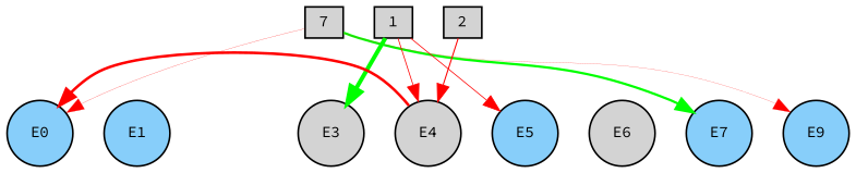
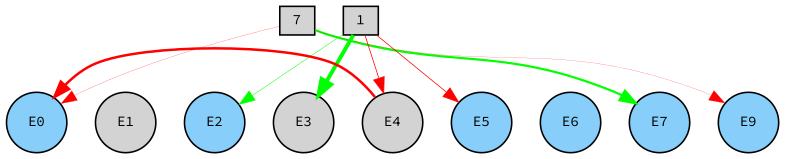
  digraph {
    fontname="Source Code Pro"
    node [fillcolor=lightskyblue fontname="Source Code Pro" fontsize=9 shape=circle style=filled]
    edge [fontname="Source Code Pro" style=invis]
    n1 [fillcolor=lightgray height=0.2 label=7 shape=box width=0.2]
    1 [fillcolor=lightgray height=0.2 shape=box width=0.2]
-   2 [fillcolor=lightgray height=0.2 shape=box width=0.2]
    E0 [height=0.2 width=0.2]
-   E1 [height=0.2 width=0.2]
+   E1 [fillcolor=lightgray height=0.2 width=0.2]
+   E2 [height=0.2 width=0.2]
    E3 [fillcolor=lightgray height=0.2 width=0.2]
    E4 [fillcolor=lightgray height=0.2 width=0.2]
    E5 [height=0.2 width=0.2]
-   E6 [fillcolor=lightgray height=0.2 width=0.2]
+   E6 [height=0.2 width=0.2]
    E7 [height=0.2 width=0.2]
    n12 [height=0.2 label=E9 width=0.2]
    subgraph sub_1 {
      rank=source
      n1
      1
-     2
    }
    subgraph sub_2 {
      rank=sink
      E0
      E1
+     E2
      E3
      E4
      E5
      E6
      E7
      n12
    }
    n1 -> 1
    n1 -> E0 [color=red penwidth=0.13013127861568588 style=solid]
    n1 -> E7 [color=green penwidth=1.3706178017104822 style=solid]
    n1 -> n12 [color=red penwidth=0.10874278330738883 style=solid]
-   1 -> 2
+   1 -> E2 [color=green penwidth=0.2965450800068391 style=solid]
    1 -> E3 [color=green penwidth=2.4586570167300796 style=solid]
    1 -> E4 [color=red penwidth=0.46621393546645107 style=solid]
    1 -> E5 [color=red penwidth=0.45466433227174796 style=solid]
-   2 -> E4 [color=red penwidth=0.6445440618849277 style=solid]
    E0 -> E1
+   E1 -> E2
+   E2 -> E3
    E3 -> E4
    E4 -> E0 [color=red penwidth=1.5726825156384356 style=solid]
    E4 -> E5
    E5 -> E6
    E6 -> E7
    E7 -> n12
  }
